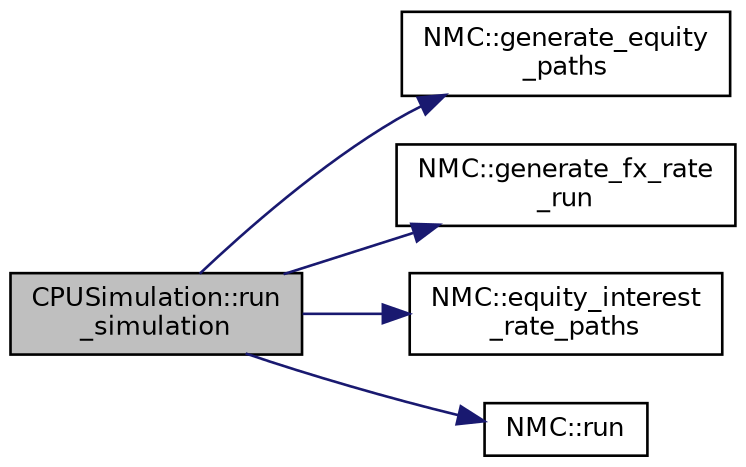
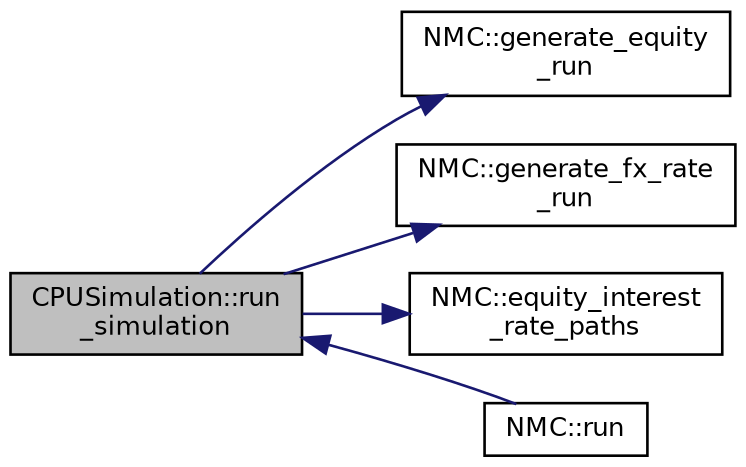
  digraph {
    rankdir=LR
    node [color=black fillcolor=white fontname=Helvetica fontsize=10 shape=record style=filled]
    edge [color=midnightblue fontname=Helvetica fontsize=10 labelfontname=Helvetica labelfontsize=10 style=solid]
    n1 [fillcolor=grey75 fontcolor=black height=0.2 label="CPUSimulation::run\l_simulation" width=0.4]
-   n2 [height=0.2 label="NMC::generate_equity\l_paths" width=0.4]
+   n2 [height=0.2 label="NMC::generate_equity\l_run" width=0.4]
    n3 [height=0.2 label="NMC::generate_fx_rate\l_run" width=0.4]
    n4 [height=0.2 label="NMC::equity_interest\l_rate_paths" width=0.4]
    n5 [height=0.2 label="NMC::run" width=0.4]
    n1 -> n2
    n1 -> n3
    n1 -> n4
-   n1 -> n5
+   n5 -> n1
  }
